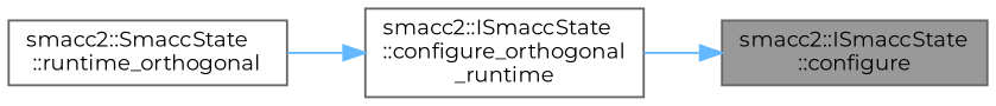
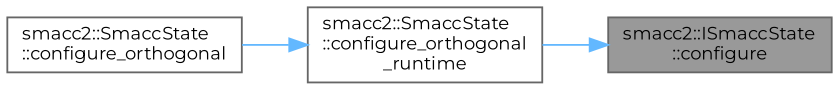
  digraph {
    fontname=Montserrat
    rankdir=RL
    node [color=grey40 fillcolor=white fontname=Montserrat fontsize=10 shape=box style=filled]
    edge [color=steelblue1 dir=back fontname=Montserrat fontsize=10 labelfontname=Helvetica labelfontsize=10 style=solid]
    n1 [color=gray40 fillcolor=grey60 fontcolor=black height=0.2 label="smacc2::ISmaccState\l::configure" width=0.4]
-   n2 [height=0.2 label="smacc2::ISmaccState\l::configure_orthogonal\l_runtime" width=0.4]
-   n3 [height=0.2 label="smacc2::SmaccState\l::runtime_orthogonal" width=0.4]
+   n2 [height=0.2 label="smacc2::SmaccState\l::configure_orthogonal\l_runtime" width=0.4]
+   n3 [height=0.2 label="smacc2::SmaccState\l::configure_orthogonal" width=0.4]
    n1 -> n2
    n2 -> n3
  }
